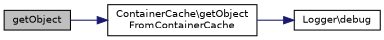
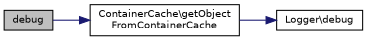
  digraph {
    rankdir=LR
    node [color=black fillcolor=white fontname=Helvetica fontsize=10 shape=record style=filled]
    edge [color=midnightblue fontname=Helvetica fontsize=10 labelfontname=Helvetica labelfontsize=10 style=solid]
-   n1 [fillcolor=grey75 fontcolor=black height=0.2 label=getObject width=0.4]
+   n1 [fillcolor=grey75 fontcolor=black height=0.2 label=debug width=0.4]
    n2 [height=0.2 label="ContainerCache\\getObject\lFromContainerCache" width=0.4]
    n3 [height=0.2 label="Logger\\debug" width=0.4]
    n1 -> n2
    n2 -> n3
  }
